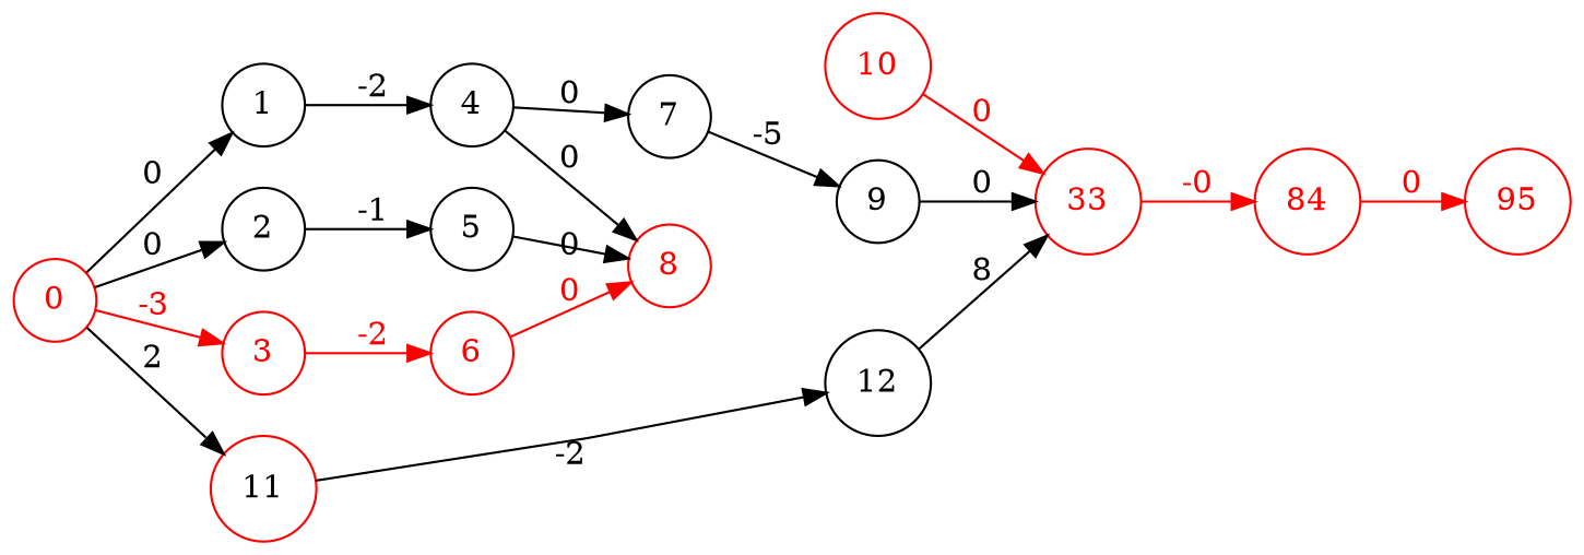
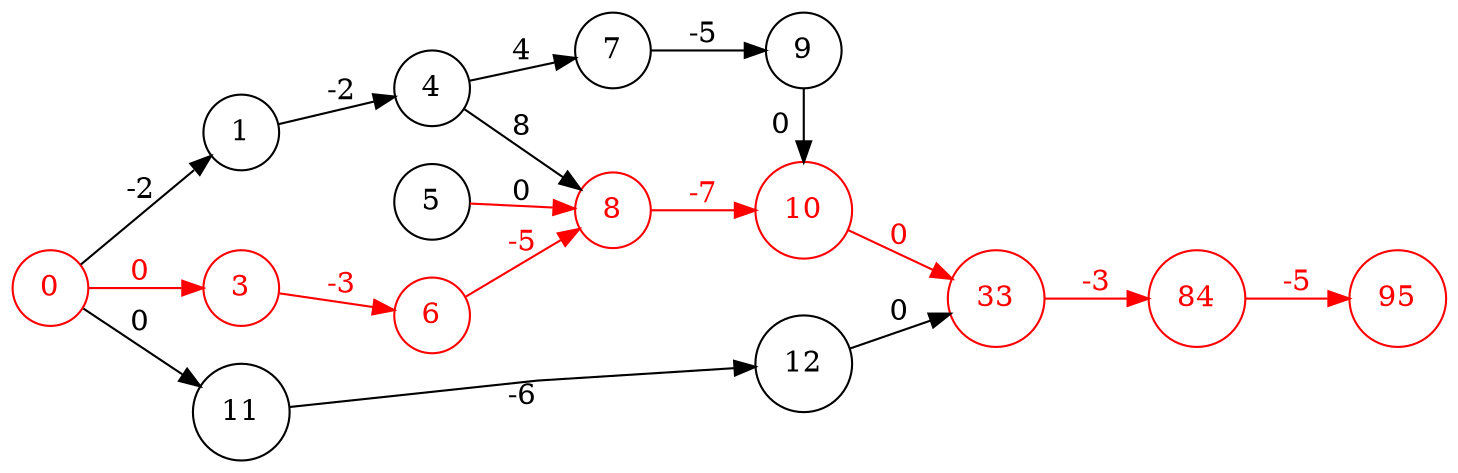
  digraph {
    rankdir=LR
    splines=False
    node [shape=circle]
    n1 [label=1]
-   n2 [label=2]
    n3 [color=red fontcolor=red label=3]
-   n4 [label=11 color=red]
+   n4 [label=11]
    n5 [label=9]
    n6 [color=red fontcolor=red label=10]
    n7 [label=12]
    n8 [label=4]
    n9 [label=5]
    n10 [color=red fontcolor=red label=6]
    n11 [color=red fontcolor=red label=33]
    n12 [color=red fontcolor=red label=0]
    n13 [label=7]
    n14 [color=red fontcolor=red label=8]
    n15 [color=red fontcolor=red label=84]
    n16 [color=red fontcolor=red label=95]
    subgraph sub_1 {
      rank=same
      n1
-     n2
      n3
      n4
    }
    subgraph sub_2 {
      rank=same
      n5
      n6
      n7
    }
    n1 -> n8 [label=-2]
-   n2 -> n9 [label=-1]
-   n3 -> n10 [color=red fontcolor=red label=-2]
-   n4 -> n7 [label=-2]
-   n5 -> n11 [label=0]
+   n3 -> n10 [color=red fontcolor=red label=-3]
+   n4 -> n7 [label=-6]
+   n5 -> n6 [label=0]
    n6 -> n11 [color=red fontcolor=red label=0]
-   n7 -> n11 [label=8]
-   n8 -> n13 [label=0]
-   n8 -> n14 [label=0]
-   n9 -> n14 [label=0]
-   n10 -> n14 [color=red fontcolor=red label=0]
-   n11 -> n15 [color=red fontcolor=red label=-0]
-   n12 -> n1 [label=0]
-   n12 -> n2 [label=0]
-   n12 -> n3 [color=red fontcolor=red label=-3]
-   n12 -> n4 [label=2]
+   n7 -> n11 [label=0]
+   n8 -> n13 [label=4]
+   n8 -> n14 [label=8]
+   n9 -> n14 [label=0 color=red]
+   n10 -> n14 [color=red fontcolor=red label=-5]
+   n11 -> n15 [color=red fontcolor=red label=-3]
+   n12 -> n1 [label=-2]
+   n12 -> n3 [color=red fontcolor=red label=0]
+   n12 -> n4 [label=0]
    n13 -> n5 [label=-5]
-   n15 -> n16 [color=red fontcolor=red label=0]
+   n14 -> n6 [color=red fontcolor=red label=-7]
+   n15 -> n16 [color=red fontcolor=red label=-5]
  }
